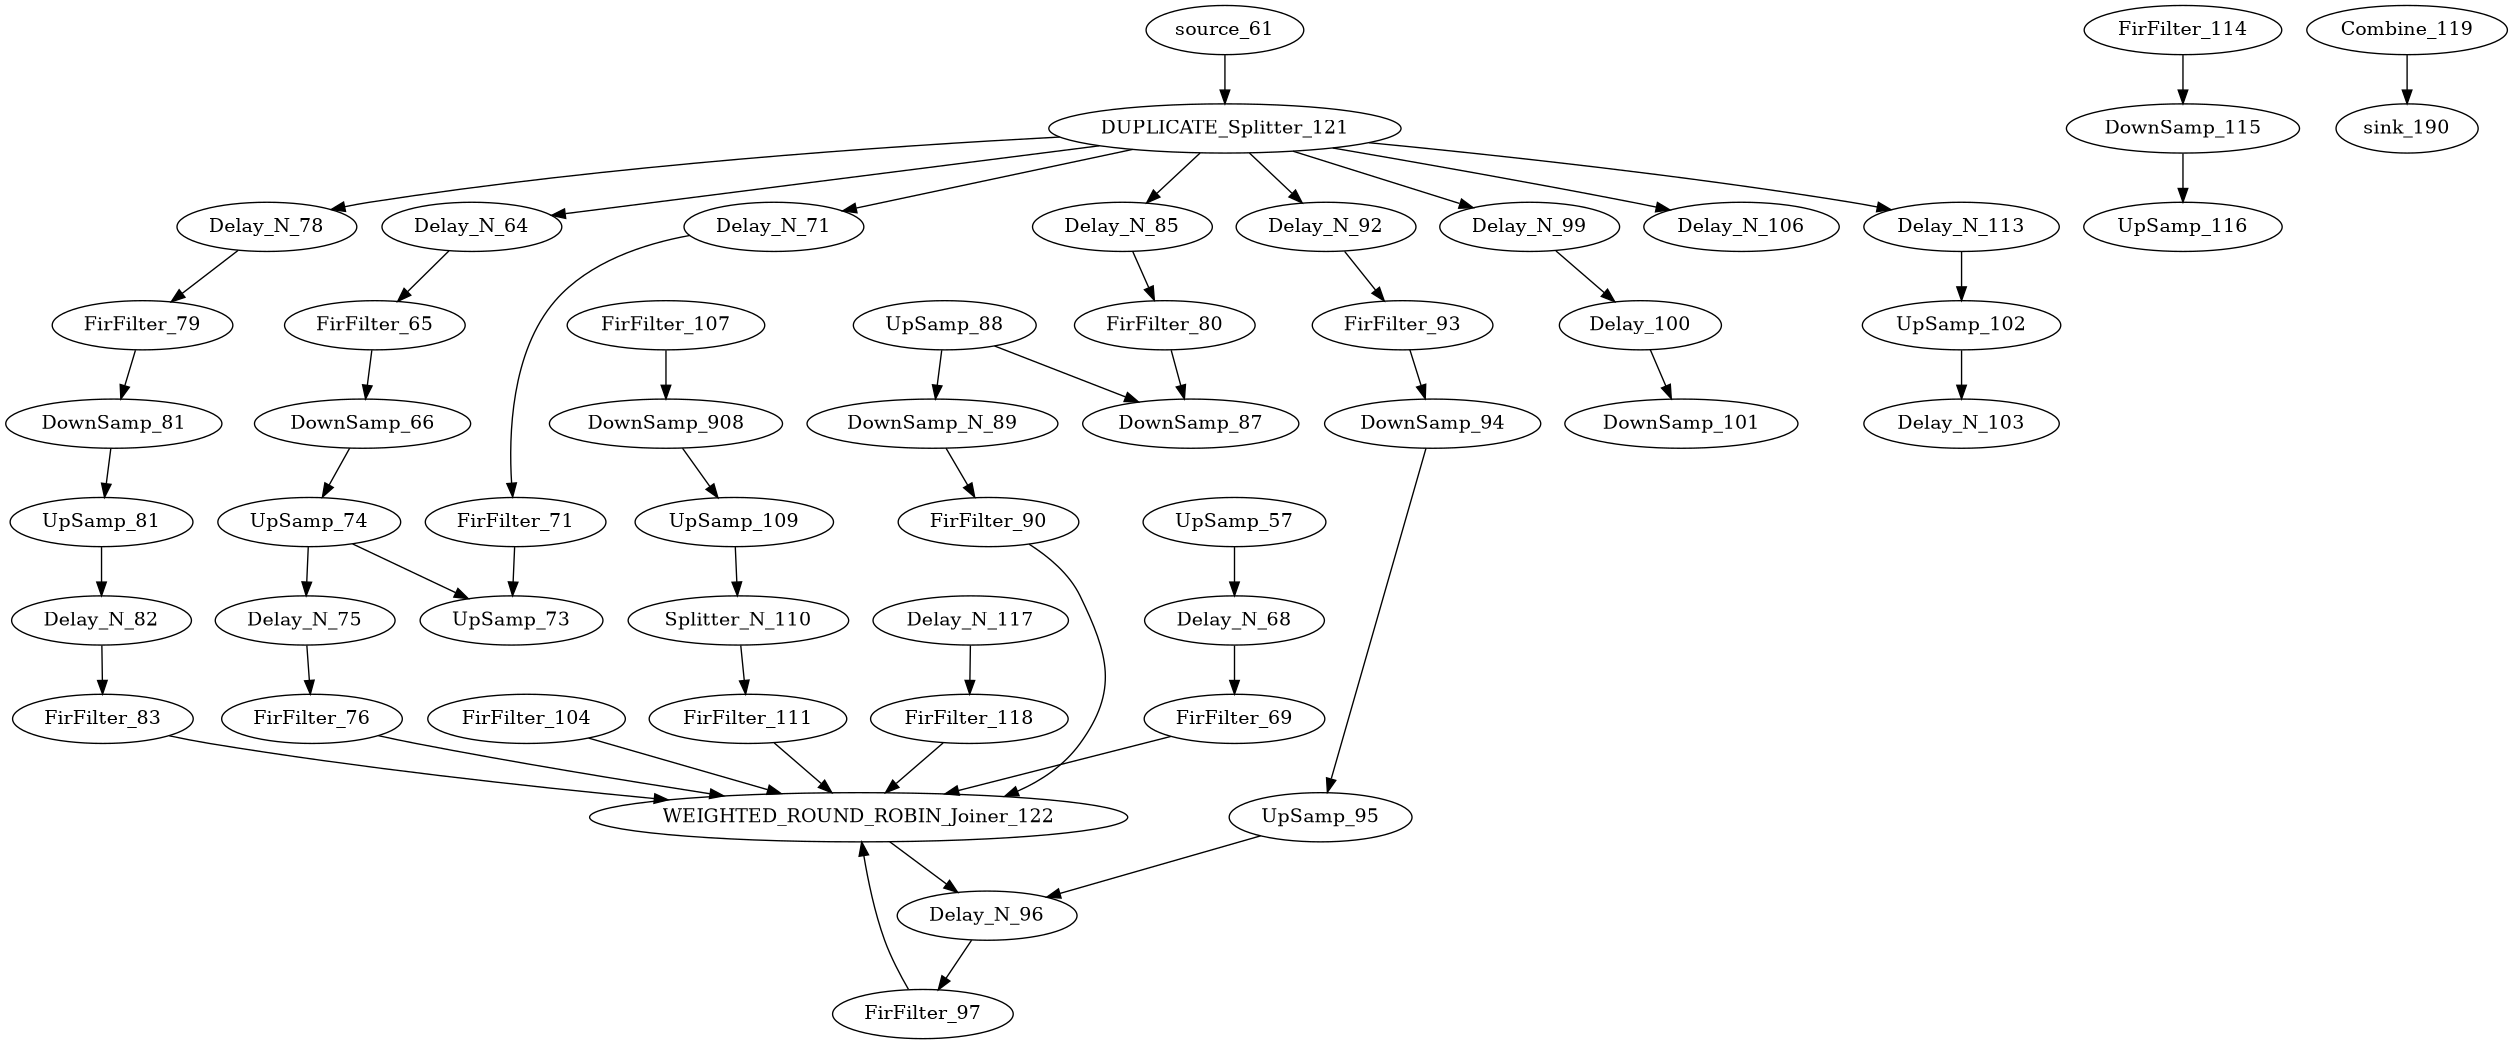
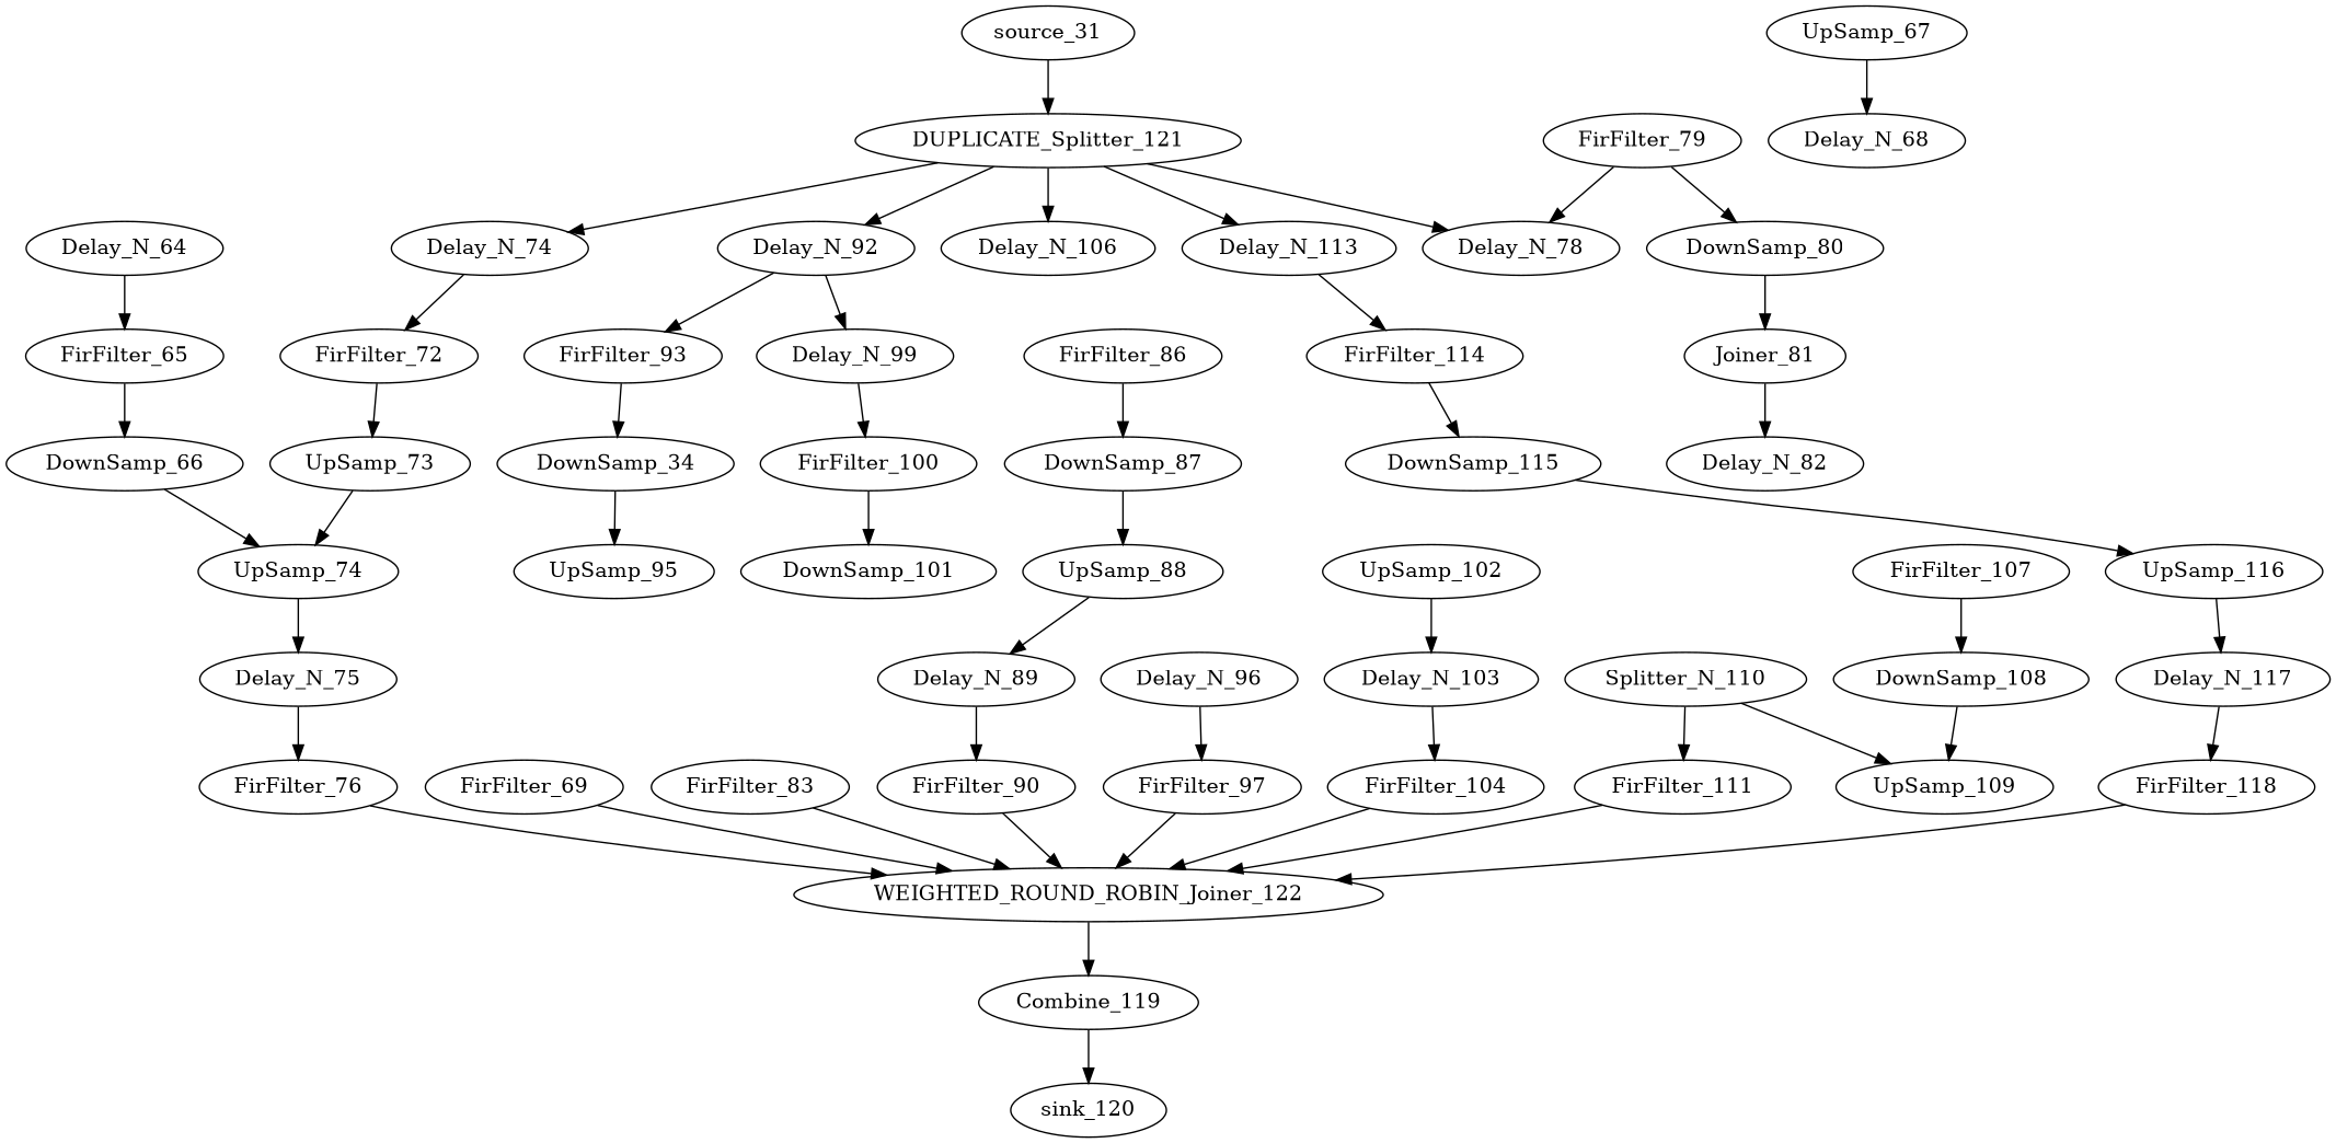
  digraph {
    node [codeSize="12 b" peek=8 peekType=float pop=8 popType=float push=8 pushType=float stackSize="0 b" work=6]
-   n1 [codeSize="31 b" label=source_61 peek=0 peekType=void pop=0 popType=void work=13]
+   n1 [codeSize="31 b" label=source_31 peek=0 peekType=void pop=0 popType=void work=13]
    n2 [codeSize="60 b" label=DUPLICATE_Splitter_121 peek=0 peekType=void stackSize="64 b" work=0]
    n3 [label=Delay_N_64]
-   n4 [label=Delay_N_71]
+   n4 [label=Delay_N_74]
    n5 [label=Delay_N_78]
-   n6 [label=Delay_N_85]
    n7 [label=Delay_N_92]
    n8 [label=Delay_N_99]
    n9 [label=Delay_N_106]
    n10 [label=Delay_N_113]
    n11 [codeSize="680 b" label=FirFilter_65 peek=256 stackSize="64 b" work=390]
-   n12 [codeSize="680 b" label=FirFilter_71 peek=256 stackSize="64 b" work=390]
+   n12 [codeSize="680 b" label=FirFilter_72 peek=256 stackSize="64 b" work=390]
    n13 [codeSize="680 b" label=FirFilter_79 peek=256 stackSize="64 b" work=390]
-   n14 [codeSize="680 b" label=FirFilter_80 peek=256 stackSize="64 b" work=390]
+   n14 [codeSize="680 b" label=FirFilter_86 peek=256 stackSize="64 b" work=390]
    n15 [codeSize="680 b" label=FirFilter_93 peek=256 stackSize="64 b" work=390]
-   n16 [codeSize="680 b" label=Delay_100 peek=256 stackSize="64 b" work=390]
+   n16 [codeSize="680 b" label=FirFilter_100 peek=256 stackSize="64 b" work=390]
    n17 [codeSize="680 b" label=FirFilter_114 peek=256 stackSize="64 b" work=390]
    n18 [codeSize="28 b" label=DownSamp_66 push=1 stackSize="32 b" work=41]
    n19 [codeSize="28 b" label=UpSamp_74 peek=1 pop=1 stackSize="32 b" work=41]
-   n20 [codeSize="28 b" label=UpSamp_57 peek=1 pop=1 stackSize="32 b" work=41]
+   n20 [codeSize="28 b" label=UpSamp_67 peek=1 pop=1 stackSize="32 b" work=41]
    n21 [label=Delay_N_68]
    n22 [codeSize="680 b" label=FirFilter_69 peek=256 stackSize="64 b" work=390]
    n23 [codeSize="102 b" label=WEIGHTED_ROUND_ROBIN_Joiner_122 peek=0 peekType=void pop=64 push=64 stackSize="32 b" work=0]
    n24 [codeSize="27 b" label=Combine_119 peek=64 pop=64 stackSize="64 b" work=59]
    n25 [codeSize="28 b" label=UpSamp_73 push=1 stackSize="32 b" work=41]
    n26 [label=Delay_N_75]
    n27 [codeSize="680 b" label=FirFilter_76 peek=256 stackSize="64 b" work=390]
-   n28 [codeSize="28 b" label=DownSamp_81 push=1 stackSize="32 b" work=41]
-   n29 [codeSize="28 b" label=UpSamp_81 peek=1 pop=1 stackSize="32 b" work=41]
+   n28 [codeSize="28 b" label=DownSamp_80 push=1 stackSize="32 b" work=41]
+   n29 [codeSize="28 b" label=Joiner_81 peek=1 pop=1 stackSize="32 b" work=41]
    n30 [label=Delay_N_82]
    n31 [codeSize="680 b" label=FirFilter_83 peek=256 stackSize="64 b" work=390]
    n32 [codeSize="28 b" label=DownSamp_87 push=1 stackSize="32 b" work=41]
    n33 [codeSize="28 b" label=UpSamp_88 peek=1 pop=1 stackSize="32 b" work=41]
-   n34 [label=DownSamp_N_89]
+   n34 [label=Delay_N_89]
    n35 [codeSize="680 b" label=FirFilter_90 peek=256 stackSize="64 b" work=390]
-   n36 [codeSize="28 b" label=DownSamp_94 push=1 stackSize="32 b" work=41]
+   n36 [codeSize="28 b" label=DownSamp_34 push=1 stackSize="32 b" work=41]
    n37 [codeSize="28 b" label=UpSamp_95 peek=1 pop=1 stackSize="32 b" work=41]
    n38 [label=Delay_N_96]
    n39 [codeSize="680 b" label=FirFilter_97 peek=256 stackSize="64 b" work=390]
    n40 [codeSize="28 b" label=DownSamp_101 push=1 stackSize="32 b" work=41]
    n41 [codeSize="28 b" label=UpSamp_102 peek=1 pop=1 stackSize="32 b" work=41]
    n42 [label=Delay_N_103]
    n43 [codeSize="680 b" label=FirFilter_104 peek=256 stackSize="64 b" work=390]
    n44 [codeSize="680 b" label=FirFilter_107 peek=256 stackSize="64 b" work=390]
-   n45 [codeSize="28 b" label=DownSamp_908 push=1 stackSize="32 b" work=41]
+   n45 [codeSize="28 b" label=DownSamp_108 push=1 stackSize="32 b" work=41]
    n46 [codeSize="28 b" label=UpSamp_109 peek=1 pop=1 stackSize="32 b" work=41]
    n47 [label=Splitter_N_110]
    n48 [codeSize="680 b" label=FirFilter_111 peek=256 stackSize="64 b" work=390]
    n49 [codeSize="28 b" label=DownSamp_115 push=1 stackSize="32 b" work=41]
    n50 [codeSize="28 b" label=UpSamp_116 peek=1 pop=1 stackSize="32 b" work=41]
    n51 [label=Delay_N_117]
    n52 [codeSize="680 b" label=FirFilter_118 peek=256 stackSize="64 b" work=390]
-   n53 [codeSize="16 b" label=sink_190 push=0 pushType=void]
+   n53 [codeSize="16 b" label=sink_120 push=0 pushType=void]
    n1 -> n2
-   n2 -> n3
    n2 -> n4
    n2 -> n5
-   n2 -> n6
    n2 -> n7
-   n2 -> n8
+   n7 -> n8
    n2 -> n9
    n2 -> n10
    n3 -> n11
    n4 -> n12
-   n5 -> n13
-   n6 -> n14
+   n13 -> n5
    n7 -> n15
    n8 -> n16
-   n10 -> n41
+   n10 -> n17
    n11 -> n18
    n12 -> n25
    n13 -> n28
    n14 -> n32
    n15 -> n36
    n16 -> n40
    n17 -> n49
    n18 -> n19
    n19 -> n26
    n20 -> n21
-   n21 -> n22
    n22 -> n23
-   n23 -> n38
+   n23 -> n24
    n24 -> n53
-   n19 -> n25
+   n25 -> n19
    n26 -> n27
    n27 -> n23
    n28 -> n29
    n29 -> n30
-   n30 -> n31
    n31 -> n23
-   n33 -> n32
+   n32 -> n33
    n33 -> n34
    n34 -> n35
    n35 -> n23
    n36 -> n37
-   n37 -> n38
    n38 -> n39
    n39 -> n23
    n41 -> n42
+   n42 -> n43
    n43 -> n23
    n44 -> n45
    n45 -> n46
-   n46 -> n47
+   n47 -> n46
    n47 -> n48
    n48 -> n23
    n49 -> n50
+   n50 -> n51
    n51 -> n52
    n52 -> n23
  }
